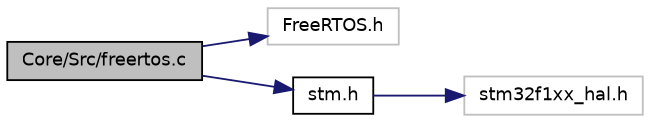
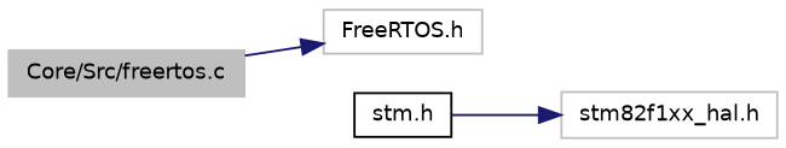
  digraph {
    rankdir=LR
    node [color=black fillcolor=white fontname=Helvetica fontsize=10 shape=record style=filled]
    edge [color=midnightblue fontname=Helvetica fontsize=10 labelfontname=Helvetica labelfontsize=10 style=solid]
-   n1 [fillcolor=grey75 fontcolor=black height=0.2 label="Core/Src/freertos.c" width=0.4]
+   n1 [color=grey75 fillcolor=grey75 fontcolor=black height=0.2 label="Core/Src/freertos.c" width=0.4]
    n2 [color=grey75 height=0.2 label="FreeRTOS.h" width=0.4]
    n3 [height=0.2 label="stm.h" width=0.4]
-   n4 [color=grey75 height=0.2 label="stm32f1xx_hal.h" width=0.4]
+   n4 [color=grey75 height=0.2 label="stm82f1xx_hal.h" width=0.4]
    n1 -> n2
-   n1 -> n3
    n3 -> n4
  }
